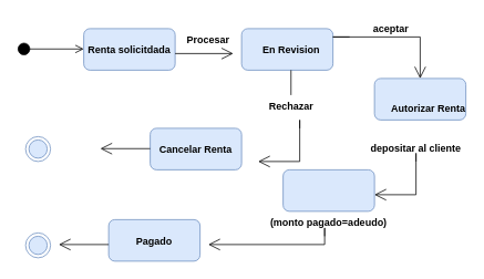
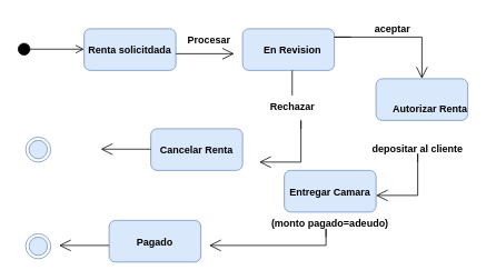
  <mxCell id="0" />
  <mxCell id="1" parent="0" />
  <mxCell id="2" value="" style="rounded=1;whiteSpace=wrap;html=1;fillColor=#dae8fc;strokeColor=#6c8ebf;" vertex="1" parent="1"><mxGeometry x="100" y="34" width="110" height="50" as="geometry" /></mxCell>
  <mxCell id="3" value="" style="rounded=1;whiteSpace=wrap;html=1;fillColor=#dae8fc;strokeColor=#6c8ebf;" vertex="1" parent="1"><mxGeometry x="290" y="34" width="110" height="50" as="geometry" /></mxCell>
  <mxCell id="4" value="" style="rounded=1;whiteSpace=wrap;html=1;fillColor=#dae8fc;strokeColor=#6c8ebf;" vertex="1" parent="1"><mxGeometry x="450" y="94" width="110" height="50" as="geometry" /></mxCell>
  <mxCell id="5" value="" style="rounded=1;whiteSpace=wrap;html=1;fillColor=#dae8fc;strokeColor=#6c8ebf;" vertex="1" parent="1"><mxGeometry x="180" y="154" width="110" height="50" as="geometry" /></mxCell>
  <mxCell id="6" value="" style="rounded=1;whiteSpace=wrap;html=1;fillColor=#dae8fc;strokeColor=#6c8ebf;" vertex="1" parent="1"><mxGeometry x="340" y="204" width="110" height="50" as="geometry" /></mxCell>
  <mxCell id="7" value="" style="rounded=1;whiteSpace=wrap;html=1;fillColor=#dae8fc;strokeColor=#6c8ebf;" vertex="1" parent="1"><mxGeometry x="130" y="264" width="110" height="50" as="geometry" /></mxCell>
  <mxCell id="8" value="" style="html=1;verticalAlign=bottom;startArrow=circle;startFill=1;endArrow=open;startSize=6;endSize=8;rounded=0;" edge="1" parent="1"><mxGeometry width="80" relative="1" as="geometry"><mxPoint x="20" y="58.5" as="sourcePoint" /><mxPoint x="100" y="58.5" as="targetPoint" /></mxGeometry></mxCell>
  <mxCell id="9" value="Renta solicitdada" style="text;align=center;fontStyle=1;verticalAlign=middle;spacingLeft=3;spacingRight=3;strokeColor=none;rotatable=0;points=[[0,0.5],[1,0.5]];portConstraint=eastwest;" vertex="1" parent="1"><mxGeometry x="115" y="46" width="80" height="26" as="geometry" /></mxCell>
  <mxCell id="10" value="En Revision" style="text;align=center;fontStyle=1;verticalAlign=middle;spacingLeft=3;spacingRight=3;strokeColor=none;rotatable=0;points=[[0,0.5],[1,0.5]];portConstraint=eastwest;" vertex="1" parent="1"><mxGeometry x="310" y="46" width="80" height="26" as="geometry" /></mxCell>
  <mxCell id="11" value="Cancelar Renta" style="text;align=center;fontStyle=1;verticalAlign=middle;spacingLeft=3;spacingRight=3;strokeColor=none;rotatable=0;points=[[0,0.5],[1,0.5]];portConstraint=eastwest;" vertex="1" parent="1"><mxGeometry x="195" y="166" width="80" height="26" as="geometry" /></mxCell>
  <mxCell id="12" value="Autorizar Renta" style="text;align=center;fontStyle=1;verticalAlign=middle;spacingLeft=3;spacingRight=3;rotatable=0;points=[[0,0.5],[1,0.5]];portConstraint=eastwest;" vertex="1" parent="1"><mxGeometry x="475" y="116" width="80" height="26" as="geometry" /></mxCell>
+ <mxCell id="13" value="Entregar Camara" style="text;align=center;fontStyle=1;verticalAlign=middle;spacingLeft=3;spacingRight=3;strokeColor=none;rotatable=0;points=[[0,0.5],[1,0.5]];portConstraint=eastwest;" vertex="1" parent="1"><mxGeometry x="355" y="216" width="80" height="26" as="geometry" /></mxCell>
  <mxCell id="14" value="Pagado" style="text;align=center;fontStyle=1;verticalAlign=middle;spacingLeft=3;spacingRight=3;strokeColor=none;rotatable=0;points=[[0,0.5],[1,0.5]];portConstraint=eastwest;" vertex="1" parent="1"><mxGeometry x="145" y="276" width="80" height="26" as="geometry" /></mxCell>
  <mxCell id="15" value="" style="endArrow=open;endFill=1;endSize=12;html=1;rounded=0;" edge="1" parent="1"><mxGeometry width="160" relative="1" as="geometry"><mxPoint x="210" y="64" as="sourcePoint" /><mxPoint x="280" y="64" as="targetPoint" /></mxGeometry></mxCell>
  <mxCell id="16" value="Procesar" style="text;align=center;fontStyle=1;verticalAlign=middle;spacingLeft=3;spacingRight=3;strokeColor=none;rotatable=0;points=[[0,0.5],[1,0.5]];portConstraint=eastwest;" vertex="1" parent="1"><mxGeometry x="210" y="34" width="80" height="26" as="geometry" /></mxCell>
  <mxCell id="17" value="" style="endArrow=open;endFill=1;endSize=12;html=1;rounded=0;entryX=0.5;entryY=0;entryDx=0;entryDy=0;" edge="1" parent="1" target="4"><mxGeometry width="160" relative="1" as="geometry"><mxPoint x="420" y="44" as="sourcePoint" /><mxPoint x="580" y="44" as="targetPoint" /><Array as="points"><mxPoint x="400" y="44" /><mxPoint x="505" y="44" /></Array></mxGeometry></mxCell>
  <mxCell id="18" value="aceptar" style="text;align=center;fontStyle=1;verticalAlign=middle;spacingLeft=3;spacingRight=3;strokeColor=none;rotatable=0;points=[[0,0.5],[1,0.5]];portConstraint=eastwest;" vertex="1" parent="1"><mxGeometry x="430" y="20" width="80" height="26" as="geometry" /></mxCell>
  <mxCell id="19" value="" style="endArrow=open;endFill=1;endSize=12;html=1;rounded=0;" edge="1" parent="1"><mxGeometry width="160" relative="1" as="geometry"><mxPoint x="390" y="284" as="sourcePoint" /><mxPoint x="250" y="294" as="targetPoint" /><Array as="points"><mxPoint x="390" y="284" /><mxPoint x="390" y="274" /><mxPoint x="390" y="294" /></Array></mxGeometry></mxCell>
  <mxCell id="20" value="Rechazar" style="text;align=center;fontStyle=1;verticalAlign=middle;spacingLeft=3;spacingRight=3;strokeColor=none;rotatable=0;points=[[0,0.5],[1,0.5]];portConstraint=eastwest;" vertex="1" parent="1"><mxGeometry x="310" y="114" width="80" height="26" as="geometry" /></mxCell>
  <mxCell id="21" value="" style="endArrow=none;html=1;rounded=0;" edge="1" parent="1"><mxGeometry width="50" height="50" relative="1" as="geometry"><mxPoint x="349.5" y="114" as="sourcePoint" /><mxPoint x="349.5" y="84" as="targetPoint" /></mxGeometry></mxCell>
  <mxCell id="22" value="" style="endArrow=open;endFill=1;endSize=12;html=1;rounded=0;" edge="1" parent="1"><mxGeometry width="160" relative="1" as="geometry"><mxPoint x="500" y="194" as="sourcePoint" /><mxPoint x="450" y="234" as="targetPoint" /><Array as="points"><mxPoint x="500" y="194" /><mxPoint x="500" y="184" /><mxPoint x="500" y="234" /></Array></mxGeometry></mxCell>
  <mxCell id="23" value="depositar al cliente" style="text;align=center;fontStyle=1;verticalAlign=middle;spacingLeft=3;spacingRight=3;strokeColor=none;rotatable=0;points=[[0,0.5],[1,0.5]];portConstraint=eastwest;" vertex="1" parent="1"><mxGeometry x="460" y="164" width="80" height="26" as="geometry" /></mxCell>
  <mxCell id="24" value="" style="endArrow=open;endFill=1;endSize=12;html=1;rounded=0;" edge="1" parent="1"><mxGeometry width="160" relative="1" as="geometry"><mxPoint x="360" y="154" as="sourcePoint" /><mxPoint x="310" y="194" as="targetPoint" /><Array as="points"><mxPoint x="360" y="154" /><mxPoint x="360" y="144" /><mxPoint x="360" y="194" /></Array></mxGeometry></mxCell>
  <mxCell id="25" value="(monto pagado=adeudo)" style="text;align=center;fontStyle=1;verticalAlign=middle;spacingLeft=3;spacingRight=3;strokeColor=none;rotatable=0;points=[[0,0.5],[1,0.5]];portConstraint=eastwest;" vertex="1" parent="1"><mxGeometry x="355" y="254" width="80" height="26" as="geometry" /></mxCell>
  <mxCell id="26" value="" style="endArrow=open;endFill=1;endSize=12;html=1;rounded=0;" edge="1" parent="1"><mxGeometry width="160" relative="1" as="geometry"><mxPoint x="180" y="178.5" as="sourcePoint" /><mxPoint x="120" y="178.5" as="targetPoint" /></mxGeometry></mxCell>
  <mxCell id="27" value="" style="endArrow=open;endFill=1;endSize=12;html=1;rounded=0;" edge="1" parent="1"><mxGeometry width="160" relative="1" as="geometry"><mxPoint x="130" y="294" as="sourcePoint" /><mxPoint x="70" y="294" as="targetPoint" /></mxGeometry></mxCell>
  <mxCell id="28" value="" style="ellipse;html=1;shape=endState;fillColor=#dae8fc;strokeColor=#6c8ebf;" vertex="1" parent="1"><mxGeometry x="30" y="280" width="30" height="30" as="geometry" /></mxCell>
  <mxCell id="29" value="" style="ellipse;html=1;shape=endState;fillColor=#dae8fc;strokeColor=#6c8ebf;" vertex="1" parent="1"><mxGeometry x="30" y="164" width="30" height="30" as="geometry" /></mxCell>
